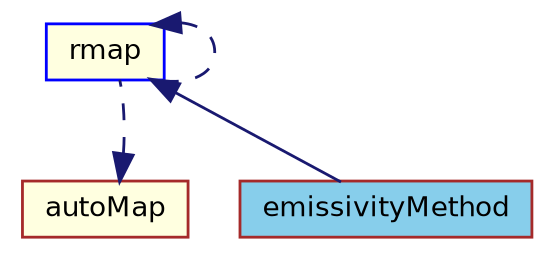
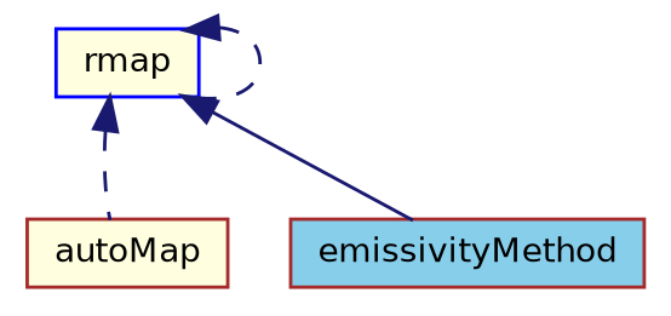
  digraph {
    rankdir=TB
    node [color=brown fillcolor=lightyellow fontname=Helvetica fontsize=10 shape=record style=filled]
    edge [color=midnightblue dir=back fontname=Helvetica fontsize=10 labelfontname=Helvetica labelfontsize=10 style=dashed]
    n1 [color=blue fontcolor=black height=0.2 label=rmap width=0.4]
    n2 [height=0.2 label=autoMap width=0.4]
    n3 [fillcolor=skyblue height=0.2 label=emissivityMethod width=0.4]
    n1 -> n1
-   n2 -> n1
+   n1 -> n2
    n1 -> n3 [style=solid]
  }
